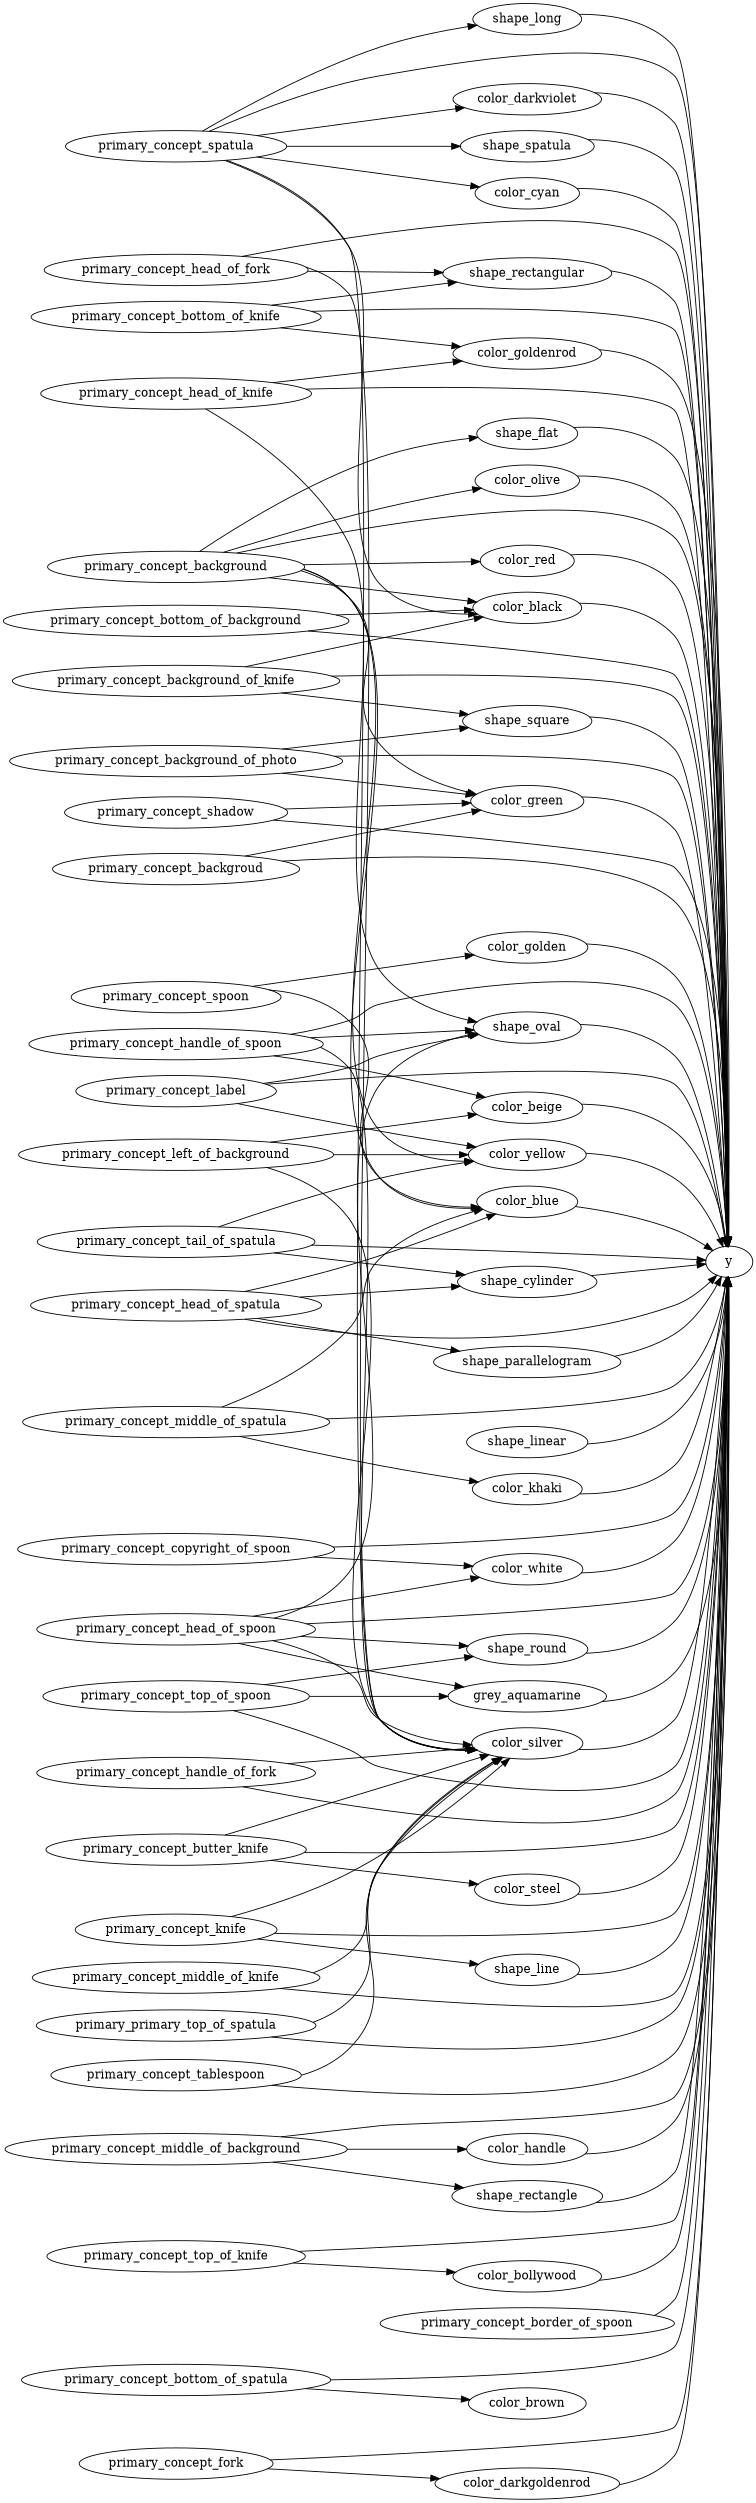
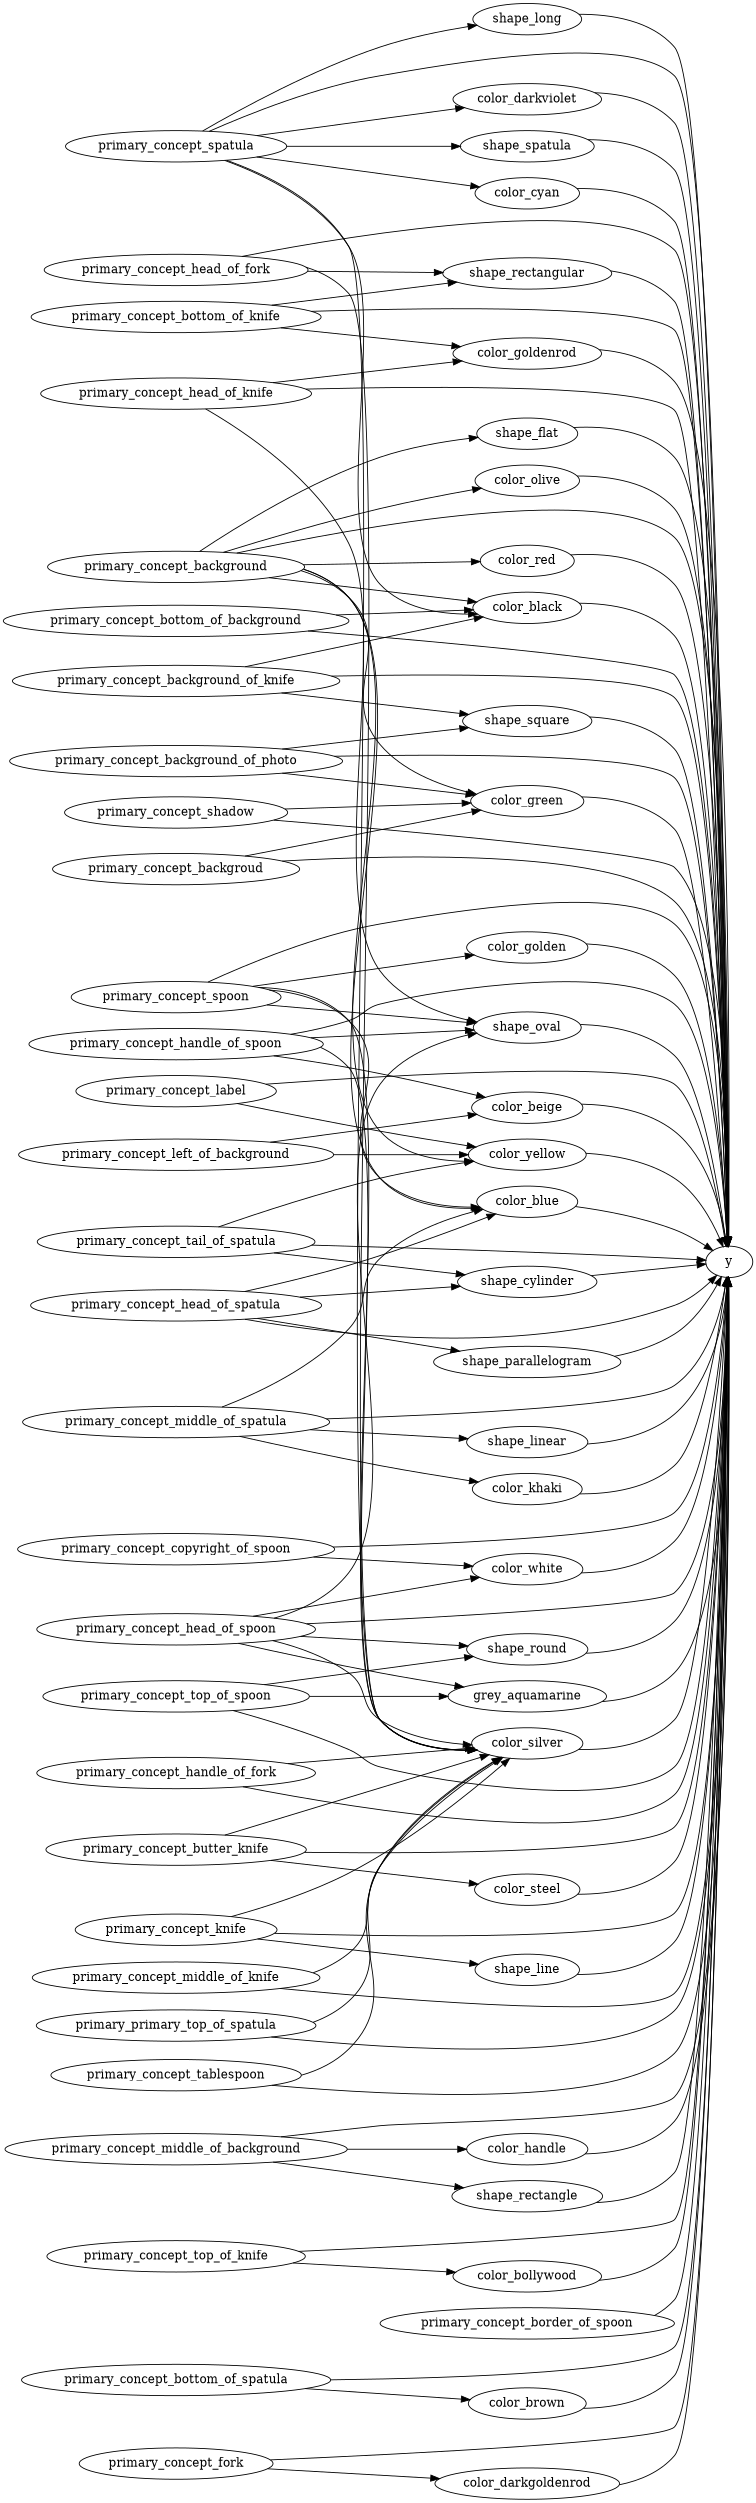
  strict digraph {
    rankdir=LR
    primary_concept_spatula
    y
    color_darkviolet
    color_silver
    color_black
    shape_spatula
    color_cyan
    shape_long
    primary_concept_shadow
    color_green
    primary_concept_background
    color_yellow
    color_blue
    color_red
    shape_flat
    color_olive
    primary_concept_head_of_fork
    shape_rectangular
    primary_concept_handle_of_fork
    primary_concept_spoon
    color_golden
    shape_oval
    primary_concept_left_of_background
    color_beige
    primary_concept_label
    primary_concept_middle_of_background
    n27 [label=color_handle]
    shape_rectangle
    primary_concept_head_of_spatula
    shape_parallelogram
    shape_cylinder
    primary_concept_tail_of_spatula
    primary_concept_head_of_knife
    color_goldenrod
    primary_concept_bottom_of_knife
    primary_concept_background_of_knife
    shape_square
    primary_concept_butter_knife
    color_steel
    primary_concept_knife
    shape_line
    primary_concept_head_of_spoon
    color_white
    n44 [label=grey_aquamarine]
    shape_round
    primary_concept_copyright_of_spoon
    primary_concept_middle_of_spatula
    shape_linear
    color_khaki
    primary_concept_top_of_knife
    color_bollywood
    primary_concept_middle_of_knife
    primary_concept_border_of_spoon
    primary_concept_bottom_of_background
    primary_concept_top_of_spoon
    primary_concept_background_of_photo
    primary_concept_handle_of_spoon
    primary_concept_bottom_of_spatula
    color_brown
    n60 [label=primary_primary_top_of_spatula]
    primary_concept_backgroud
    primary_concept_tablespoon
    primary_concept_fork
    color_darkgoldenrod
    primary_concept_spatula -> y
    primary_concept_spatula -> color_darkviolet
    primary_concept_spatula -> color_silver
    primary_concept_spatula -> color_black
    primary_concept_spatula -> shape_spatula
    primary_concept_spatula -> color_cyan
    primary_concept_spatula -> shape_long
    color_darkviolet -> y
    color_silver -> y
    color_black -> y
    shape_spatula -> y
    color_cyan -> y
    shape_long -> y
    primary_concept_shadow -> y
    primary_concept_shadow -> color_green
    color_green -> y
    primary_concept_background -> y
    primary_concept_background -> color_black
    primary_concept_background -> color_green
    primary_concept_background -> color_yellow
    primary_concept_background -> color_blue
    primary_concept_background -> color_red
    primary_concept_background -> shape_flat
    primary_concept_background -> color_olive
    color_yellow -> y
    color_blue -> y
    color_red -> y
    shape_flat -> y
    color_olive -> y
    primary_concept_head_of_fork -> y
    primary_concept_head_of_fork -> color_silver
    primary_concept_head_of_fork -> shape_rectangular
    shape_rectangular -> y
    primary_concept_handle_of_fork -> y
    primary_concept_handle_of_fork -> color_silver
-   primary_concept_left_of_background -> color_silver
+   primary_concept_spoon -> y
+   primary_concept_spoon -> color_silver
    primary_concept_spoon -> color_blue
    primary_concept_spoon -> color_golden
-   primary_concept_label -> shape_oval
+   primary_concept_spoon -> shape_oval
    color_golden -> y
    shape_oval -> y
    primary_concept_left_of_background -> color_yellow
    primary_concept_left_of_background -> color_beige
    color_beige -> y
    primary_concept_label -> y
    primary_concept_label -> color_yellow
    primary_concept_middle_of_background -> y
    primary_concept_middle_of_background -> n27
    primary_concept_middle_of_background -> shape_rectangle
    n27 -> y
    shape_rectangle -> y
    primary_concept_head_of_spatula -> y
    primary_concept_head_of_spatula -> color_blue
    primary_concept_head_of_spatula -> shape_parallelogram
    primary_concept_head_of_spatula -> shape_cylinder
    shape_parallelogram -> y
    shape_cylinder -> y
    primary_concept_tail_of_spatula -> y
    primary_concept_tail_of_spatula -> color_yellow
    primary_concept_tail_of_spatula -> shape_cylinder
    primary_concept_head_of_knife -> y
    primary_concept_head_of_knife -> shape_oval
    primary_concept_head_of_knife -> color_goldenrod
    color_goldenrod -> y
    primary_concept_bottom_of_knife -> y
    primary_concept_bottom_of_knife -> shape_rectangular
    primary_concept_bottom_of_knife -> color_goldenrod
    primary_concept_background_of_knife -> y
    primary_concept_background_of_knife -> color_black
    primary_concept_background_of_knife -> shape_square
    shape_square -> y
    primary_concept_butter_knife -> y
    primary_concept_butter_knife -> color_silver
    primary_concept_butter_knife -> color_steel
    color_steel -> y
    primary_concept_knife -> y
    primary_concept_knife -> color_silver
    primary_concept_knife -> shape_line
    shape_line -> y
    primary_concept_head_of_spoon -> y
    primary_concept_head_of_spoon -> color_silver
    primary_concept_head_of_spoon -> shape_oval
    primary_concept_head_of_spoon -> color_white
    primary_concept_head_of_spoon -> n44
    primary_concept_head_of_spoon -> shape_round
    color_white -> y
    n44 -> y
    shape_round -> y
    primary_concept_copyright_of_spoon -> y
    primary_concept_copyright_of_spoon -> color_white
    primary_concept_middle_of_spatula -> y
    primary_concept_middle_of_spatula -> color_blue
+   primary_concept_middle_of_spatula -> shape_linear
    primary_concept_middle_of_spatula -> color_khaki
    shape_linear -> y
    color_khaki -> y
    primary_concept_top_of_knife -> y
    primary_concept_top_of_knife -> color_bollywood
    color_bollywood -> y
    primary_concept_middle_of_knife -> y
    primary_concept_middle_of_knife -> color_silver
    primary_concept_border_of_spoon -> y
    primary_concept_bottom_of_background -> y
    primary_concept_bottom_of_background -> color_black
    primary_concept_top_of_spoon -> y
    primary_concept_top_of_spoon -> n44
    primary_concept_top_of_spoon -> shape_round
    primary_concept_background_of_photo -> y
    primary_concept_background_of_photo -> color_green
    primary_concept_background_of_photo -> shape_square
    primary_concept_handle_of_spoon -> y
    primary_concept_handle_of_spoon -> color_silver
    primary_concept_handle_of_spoon -> shape_oval
    primary_concept_handle_of_spoon -> color_beige
    primary_concept_bottom_of_spatula -> y
    primary_concept_bottom_of_spatula -> color_brown
+   color_brown -> y
    n60 -> y
    n60 -> color_silver
    primary_concept_backgroud -> y
    primary_concept_backgroud -> color_green
    primary_concept_tablespoon -> y
    primary_concept_tablespoon -> color_silver
    primary_concept_fork -> y
    primary_concept_fork -> color_darkgoldenrod
    color_darkgoldenrod -> y
  }
